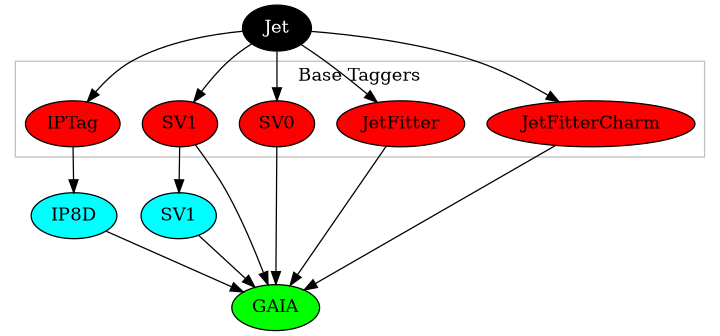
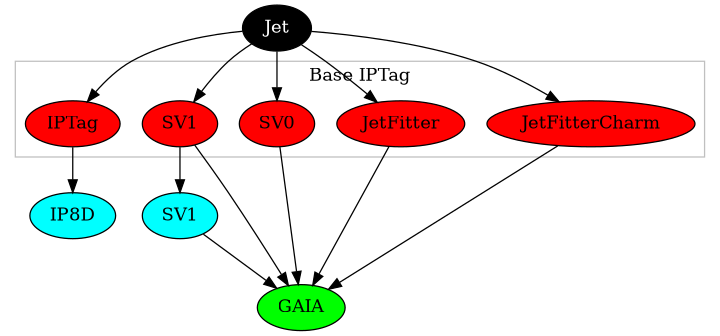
  digraph {
    node [fillcolor=red style=filled]
    n1 [label=IPTag]
    n2 [label=SV1]
    n3 [label=SV0]
    n4 [label=JetFitter]
    n5 [label=JetFitterCharm]
    n6 [fillcolor=cyan label=IP8D]
    n7 [fillcolor=cyan label=SV1]
    n8 [fillcolor=green label=GAIA]
    n9 [fillcolor=black fontcolor=white label=Jet]
    subgraph cluster_1 {
      color=gray
-     label="Base Taggers"
+     label="Base IPTag"
      rank=same
      n1
      n2
      n3
      n4
      n5
    }
    n1 -> n6
    n2 -> n7
    n2 -> n8
    n3 -> n8
    n4 -> n8
    n5 -> n8
-   n6 -> n8
    n7 -> n8
    n9 -> n1
    n9 -> n2
    n9 -> n3
    n9 -> n4
    n9 -> n5
  }
